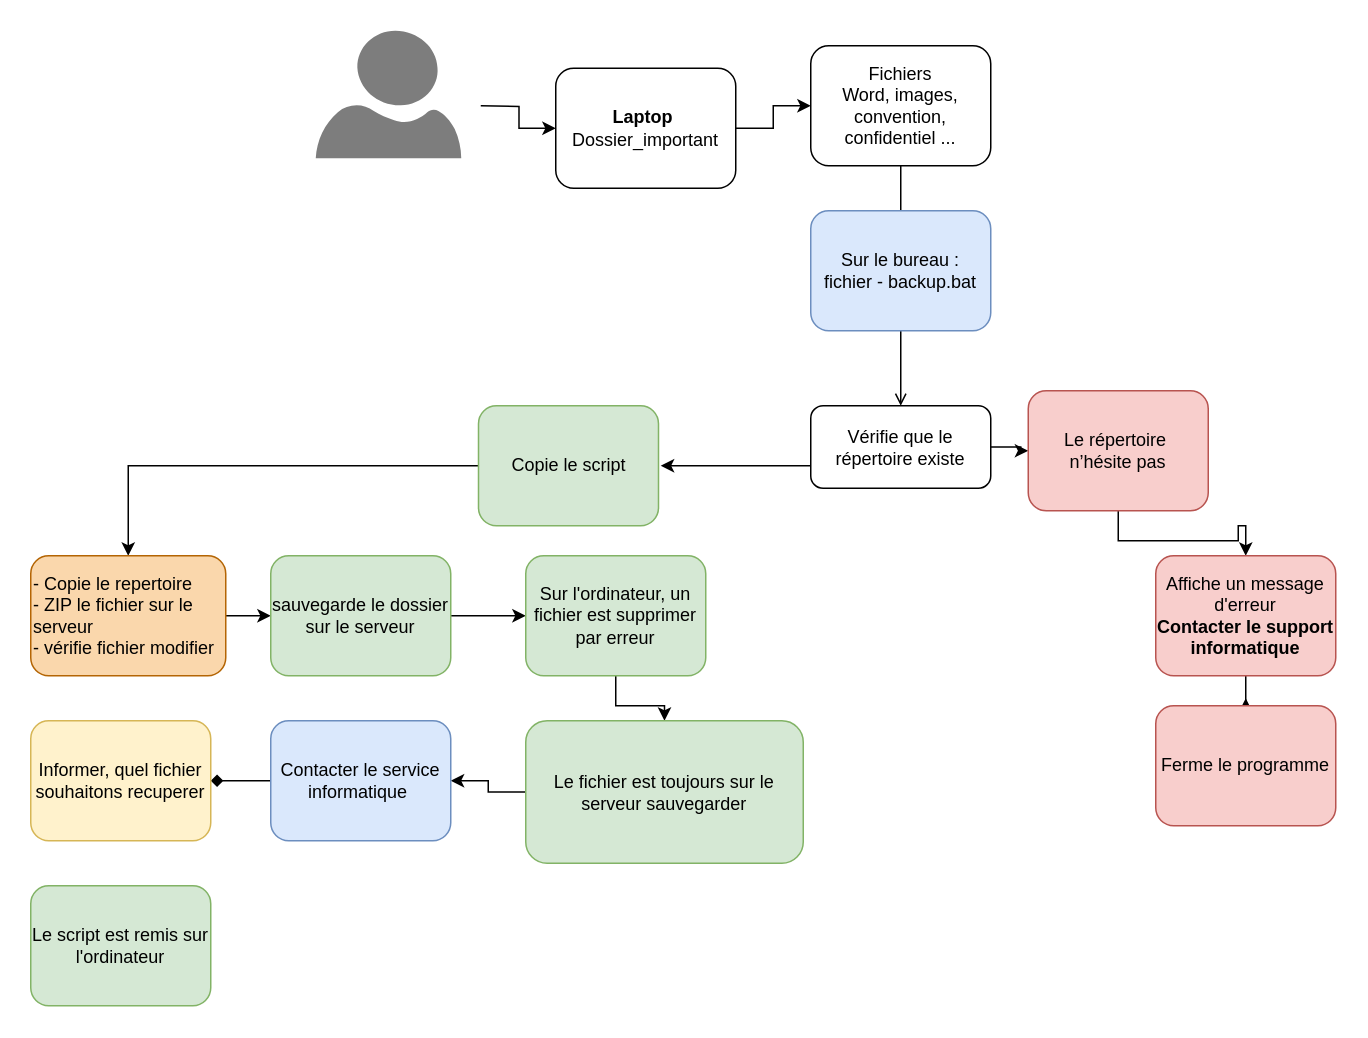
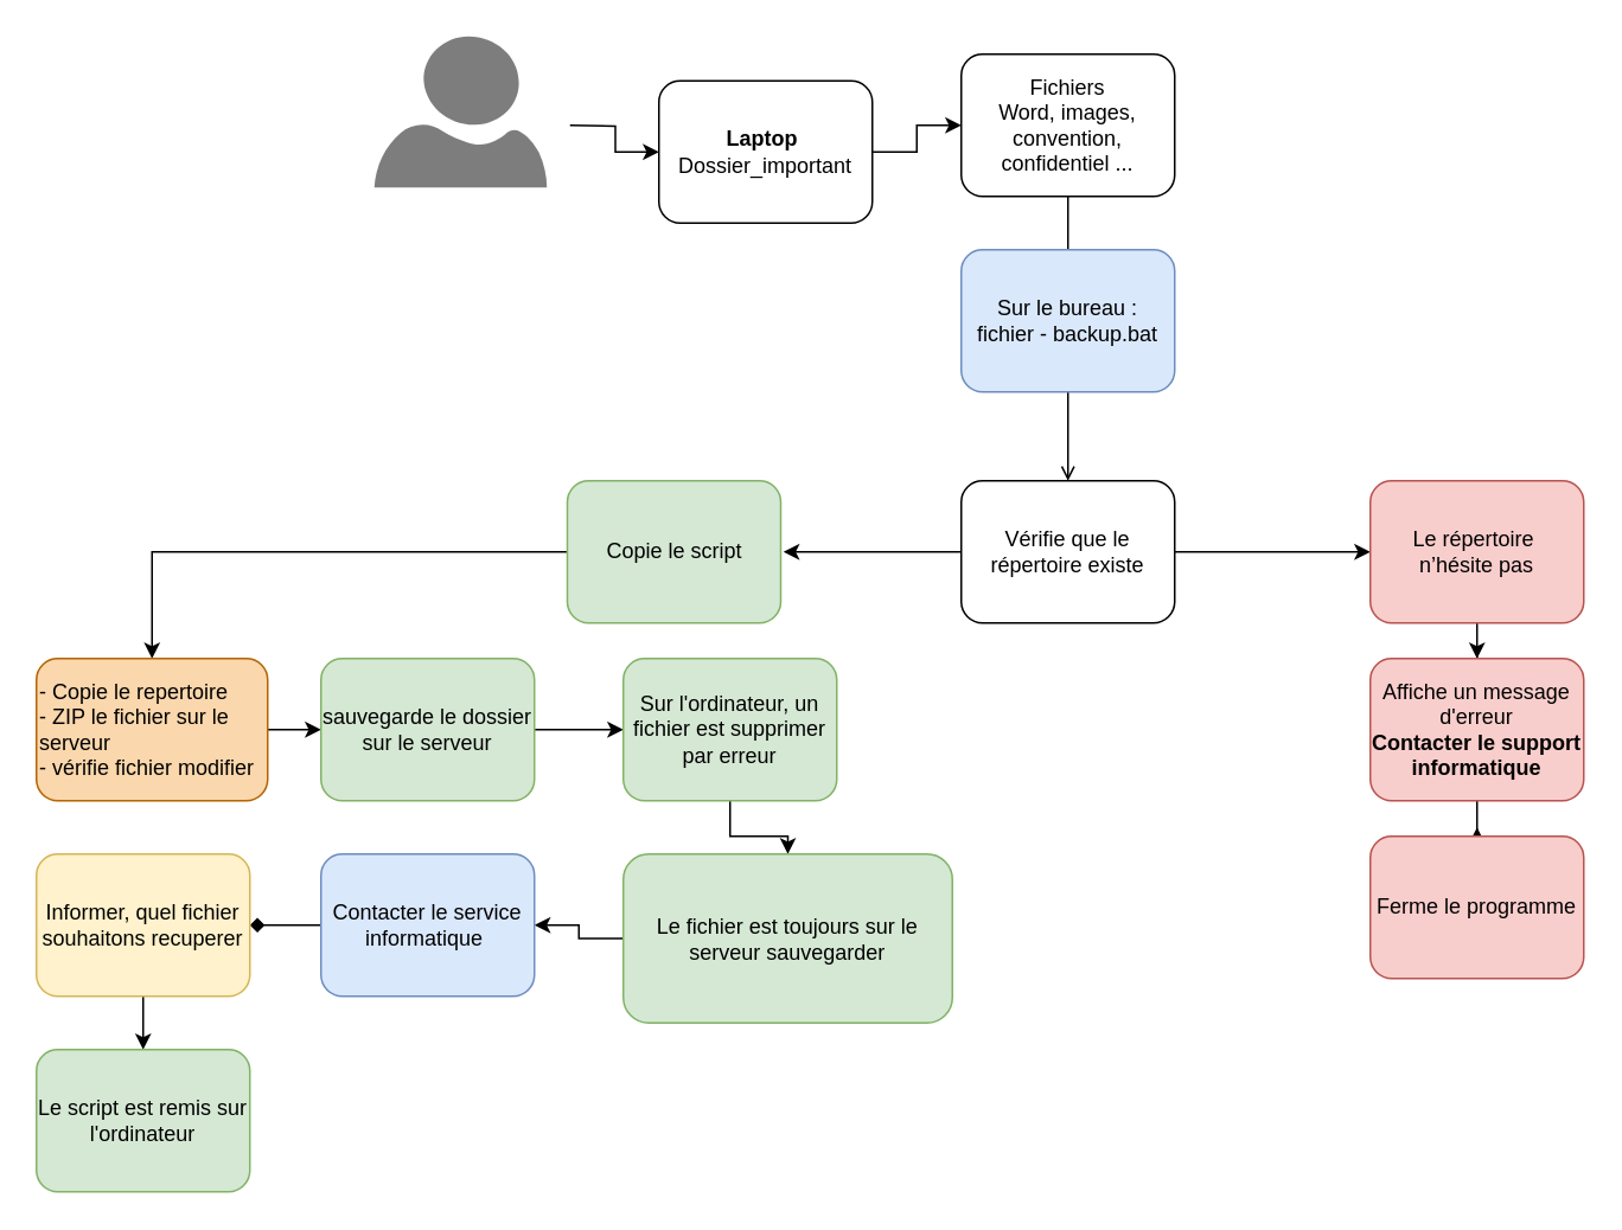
  <mxCell id="0" />
  <mxCell id="1" parent="0" />
  <mxCell id="2" value="&lt;b&gt;Laptop&amp;nbsp;&lt;/b&gt;&lt;br&gt;Dossier_important&lt;br&gt;" style="shape=ext;rounded=1;html=1;whiteSpace=wrap;" parent="1" vertex="1"><mxGeometry x="370" y="45" width="120" height="80" as="geometry" /></mxCell>
  <mxCell id="3" value="Fichiers&lt;br&gt;Word, images, convention, confidentiel ...&lt;br&gt;" style="shape=ext;rounded=1;html=1;whiteSpace=wrap;" parent="1" vertex="1"><mxGeometry x="540" y="30" width="120" height="80" as="geometry" /></mxCell>
  <mxCell id="4" style="edgeStyle=orthogonalEdgeStyle;rounded=0;html=1;jettySize=auto;orthogonalLoop=1;" parent="1" target="2" edge="1"><mxGeometry relative="1" as="geometry"><mxPoint x="320" y="70" as="sourcePoint" /></mxGeometry></mxCell>
  <mxCell id="5" style="edgeStyle=orthogonalEdgeStyle;rounded=0;html=1;jettySize=auto;orthogonalLoop=1;" parent="1" source="2" target="3" edge="1"><mxGeometry relative="1" as="geometry" /></mxCell>
  <mxCell id="6" style="edgeStyle=orthogonalEdgeStyle;rounded=0;html=1;jettySize=auto;orthogonalLoop=1;" parent="1" source="3" edge="1"><mxGeometry relative="1" as="geometry"><mxPoint x="600" y="155" as="targetPoint" /></mxGeometry></mxCell>
  <mxCell id="7" value="" style="shadow=0;dashed=0;html=1;strokeColor=none;labelPosition=center;verticalLabelPosition=bottom;verticalAlign=top;align=center;shape=mxgraph.azure.user;fillColor=#7D7D7D;" vertex="1" parent="1"><mxGeometry x="210" y="20" width="97" height="85" as="geometry" /></mxCell>
  <mxCell id="8" value="" style="edgeStyle=orthogonalEdgeStyle;rounded=0;orthogonalLoop=1;jettySize=auto;html=1;endArrow=open;" edge="1" parent="1" source="9" target="12"><mxGeometry relative="1" as="geometry" /></mxCell>
  <mxCell id="9" value="Sur le bureau :&lt;br&gt;fichier - backup.bat&lt;br&gt;" style="shape=ext;rounded=1;html=1;whiteSpace=wrap;fillColor=#dae8fc;strokeColor=#6c8ebf;" vertex="1" parent="1"><mxGeometry x="540" y="140" width="120" height="80" as="geometry" /></mxCell>
  <mxCell id="10" value="" style="edgeStyle=orthogonalEdgeStyle;rounded=0;orthogonalLoop=1;jettySize=auto;html=1;" edge="1" parent="1" source="12"><mxGeometry relative="1" as="geometry"><mxPoint x="440" y="310" as="targetPoint" /><Array as="points"><mxPoint x="450" y="310" /></Array></mxGeometry></mxCell>
  <mxCell id="11" value="" style="edgeStyle=orthogonalEdgeStyle;rounded=0;orthogonalLoop=1;jettySize=auto;html=1;" edge="1" parent="1" source="12" target="14"><mxGeometry relative="1" as="geometry" /></mxCell>
- <mxCell id="12" value="Vérifie que le répertoire existe&lt;br&gt;" style="shape=ext;rounded=1;html=1;whiteSpace=wrap;" vertex="1" parent="1"><mxGeometry x="540" y="270" width="120" height="55" as="geometry" /></mxCell>
+ <mxCell id="12" value="Vérifie que le répertoire existe&lt;br&gt;" style="shape=ext;rounded=1;html=1;whiteSpace=wrap;" vertex="1" parent="1"><mxGeometry x="540" y="270" width="120" height="80" as="geometry" /></mxCell>
  <mxCell id="13" value="" style="edgeStyle=orthogonalEdgeStyle;rounded=0;orthogonalLoop=1;jettySize=auto;html=1;" edge="1" parent="1" source="14" target="16"><mxGeometry relative="1" as="geometry" /></mxCell>
- <mxCell id="14" value="Le répertoire&amp;nbsp;&lt;br&gt;n’hésite pas&lt;br&gt;" style="shape=ext;rounded=1;html=1;whiteSpace=wrap;fillColor=#f8cecc;strokeColor=#b85450;" vertex="1" parent="1"><mxGeometry x="685" y="260" width="120" height="80" as="geometry" /></mxCell>
+ <mxCell id="14" value="Le répertoire&amp;nbsp;&lt;br&gt;n’hésite pas&lt;br&gt;" style="shape=ext;rounded=1;html=1;whiteSpace=wrap;fillColor=#f8cecc;strokeColor=#b85450;" vertex="1" parent="1"><mxGeometry x="770" y="270" width="120" height="80" as="geometry" /></mxCell>
  <mxCell id="15" value="" style="edgeStyle=orthogonalEdgeStyle;rounded=0;orthogonalLoop=1;jettySize=auto;html=1;fontFamily=Helvetica;" edge="1" parent="1" source="16"><mxGeometry relative="1" as="geometry"><mxPoint x="830" y="465" as="targetPoint" /></mxGeometry></mxCell>
  <mxCell id="16" value="Affiche un message d'erreur&lt;br&gt;&lt;b&gt;Contacter le support informatique&lt;/b&gt;&lt;br&gt;" style="shape=ext;rounded=1;html=1;whiteSpace=wrap;fillColor=#f8cecc;strokeColor=#b85450;" vertex="1" parent="1"><mxGeometry x="770" y="370" width="120" height="80" as="geometry" /></mxCell>
  <mxCell id="17" value="Ferme le programme" style="shape=ext;rounded=1;html=1;whiteSpace=wrap;fillColor=#f8cecc;strokeColor=#b85450;" vertex="1" parent="1"><mxGeometry x="770" y="470" width="120" height="80" as="geometry" /></mxCell>
  <mxCell id="18" value="" style="edgeStyle=orthogonalEdgeStyle;rounded=0;orthogonalLoop=1;jettySize=auto;html=1;" edge="1" parent="1" source="19" target="21"><mxGeometry relative="1" as="geometry" /></mxCell>
  <mxCell id="19" value="Copie le script&lt;br&gt;" style="shape=ext;rounded=1;html=1;whiteSpace=wrap;fillColor=#d5e8d4;strokeColor=#82b366;" vertex="1" parent="1"><mxGeometry x="318.5" y="270" width="120" height="80" as="geometry" /></mxCell>
  <mxCell id="20" style="edgeStyle=orthogonalEdgeStyle;rounded=0;orthogonalLoop=1;jettySize=auto;html=1;" edge="1" parent="1" source="21" target="23"><mxGeometry relative="1" as="geometry" /></mxCell>
  <mxCell id="21" value="- Copie le repertoire&lt;br&gt;- ZIP le fichier sur le serveur&amp;nbsp;&lt;br&gt;- vérifie fichier modifier&lt;br&gt;" style="shape=ext;rounded=1;html=1;whiteSpace=wrap;fillColor=#fad7ac;strokeColor=#b46504;align=left;fontFamily=Helvetica;" vertex="1" parent="1"><mxGeometry x="20" y="370" width="130" height="80" as="geometry" /></mxCell>
  <mxCell id="22" style="edgeStyle=orthogonalEdgeStyle;rounded=0;orthogonalLoop=1;jettySize=auto;html=1;entryX=0;entryY=0.5;entryDx=0;entryDy=0;fontFamily=Helvetica;" edge="1" parent="1" source="23" target="25"><mxGeometry relative="1" as="geometry" /></mxCell>
  <mxCell id="23" value="sauvegarde le dossier sur le serveur" style="shape=ext;rounded=1;html=1;whiteSpace=wrap;fillColor=#d5e8d4;strokeColor=#82b366;" vertex="1" parent="1"><mxGeometry x="180" y="370" width="120" height="80" as="geometry" /></mxCell>
  <mxCell id="24" value="" style="edgeStyle=orthogonalEdgeStyle;rounded=0;orthogonalLoop=1;jettySize=auto;html=1;" edge="1" parent="1" source="25" target="27"><mxGeometry relative="1" as="geometry" /></mxCell>
  <mxCell id="25" value="Sur l'ordinateur, un fichier est supprimer par erreur" style="shape=ext;rounded=1;html=1;whiteSpace=wrap;fillColor=#d5e8d4;strokeColor=#82b366;" vertex="1" parent="1"><mxGeometry x="350" y="370" width="120" height="80" as="geometry" /></mxCell>
  <mxCell id="26" value="" style="edgeStyle=orthogonalEdgeStyle;rounded=0;orthogonalLoop=1;jettySize=auto;html=1;" edge="1" parent="1" source="27" target="29"><mxGeometry relative="1" as="geometry" /></mxCell>
  <mxCell id="27" value="Le fichier est toujours sur le serveur sauvegarder" style="shape=ext;rounded=1;html=1;whiteSpace=wrap;fillColor=#d5e8d4;strokeColor=#82b366;" vertex="1" parent="1"><mxGeometry x="350" y="480" width="185" height="95" as="geometry" /></mxCell>
  <mxCell id="28" value="" style="edgeStyle=orthogonalEdgeStyle;rounded=0;orthogonalLoop=1;jettySize=auto;html=1;fontFamily=Helvetica;endArrow=diamond;" edge="1" parent="1" source="29" target="31"><mxGeometry relative="1" as="geometry" /></mxCell>
  <mxCell id="29" value="Contacter le service informatique&amp;nbsp;" style="shape=ext;rounded=1;html=1;whiteSpace=wrap;fillColor=#dae8fc;strokeColor=#6c8ebf;" vertex="1" parent="1"><mxGeometry x="180" y="480" width="120" height="80" as="geometry" /></mxCell>
+ <mxCell id="30" value="" style="edgeStyle=orthogonalEdgeStyle;rounded=0;orthogonalLoop=1;jettySize=auto;html=1;fontFamily=Helvetica;" edge="1" parent="1" source="31" target="32"><mxGeometry relative="1" as="geometry" /></mxCell>
  <mxCell id="31" value="Informer, quel fichier souhaitons recuperer" style="shape=ext;rounded=1;html=1;whiteSpace=wrap;fillColor=#fff2cc;strokeColor=#d6b656;gradientColor=none;" vertex="1" parent="1"><mxGeometry x="20" y="480" width="120" height="80" as="geometry" /></mxCell>
  <mxCell id="32" value="Le script est remis sur l'ordinateur" style="shape=ext;rounded=1;html=1;whiteSpace=wrap;fillColor=#d5e8d4;strokeColor=#82b366;" vertex="1" parent="1"><mxGeometry x="20" y="590" width="120" height="80" as="geometry" /></mxCell>
